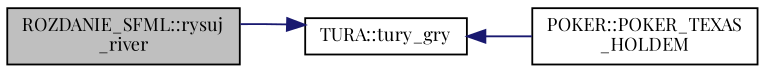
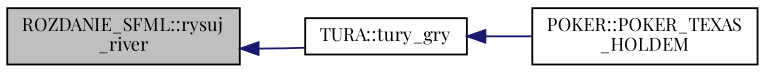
  digraph {
    fontname="Playfair Display"
    rankdir=LR
    node [color=black fillcolor=white fontname="Playfair Display" fontsize=10 shape=record style=filled]
    edge [color=midnightblue dir=back fontname="Playfair Display" fontsize=10 labelfontname=Helvetica labelfontsize=10 style=solid]
    n1 [fillcolor=grey75 fontcolor=black height=0.2 label="ROZDANIE_SFML::rysuj\l_river" width=0.4]
    n2 [height=0.2 label="TURA::tury_gry" width=0.4]
    n3 [height=0.2 label="POKER::POKER_TEXAS\l_HOLDEM" width=0.4]
-   n2 -> n1
+   n1 -> n2
    n2 -> n3
  }
